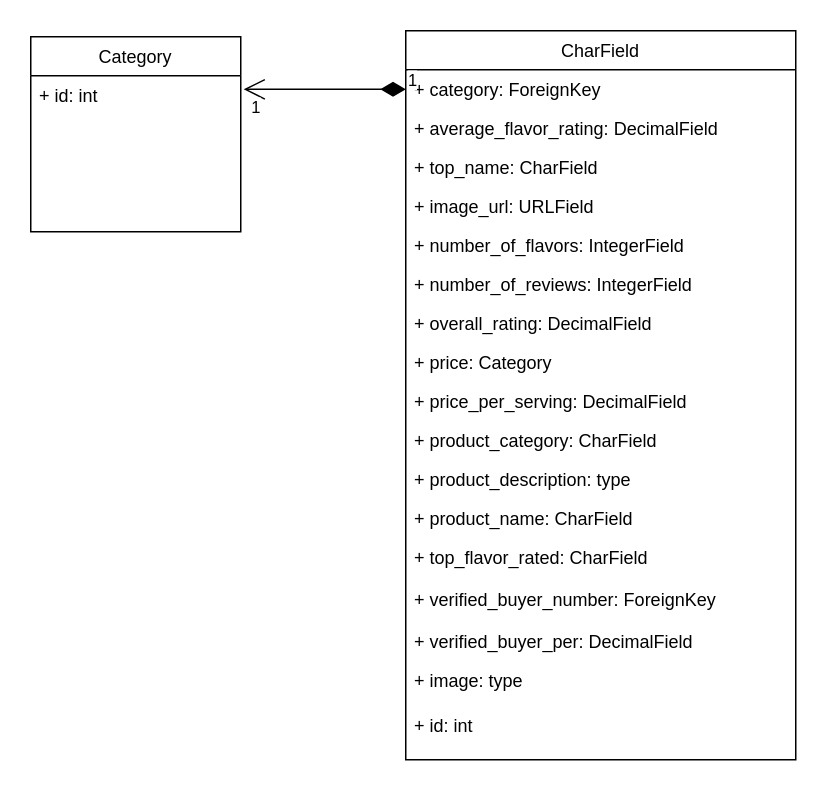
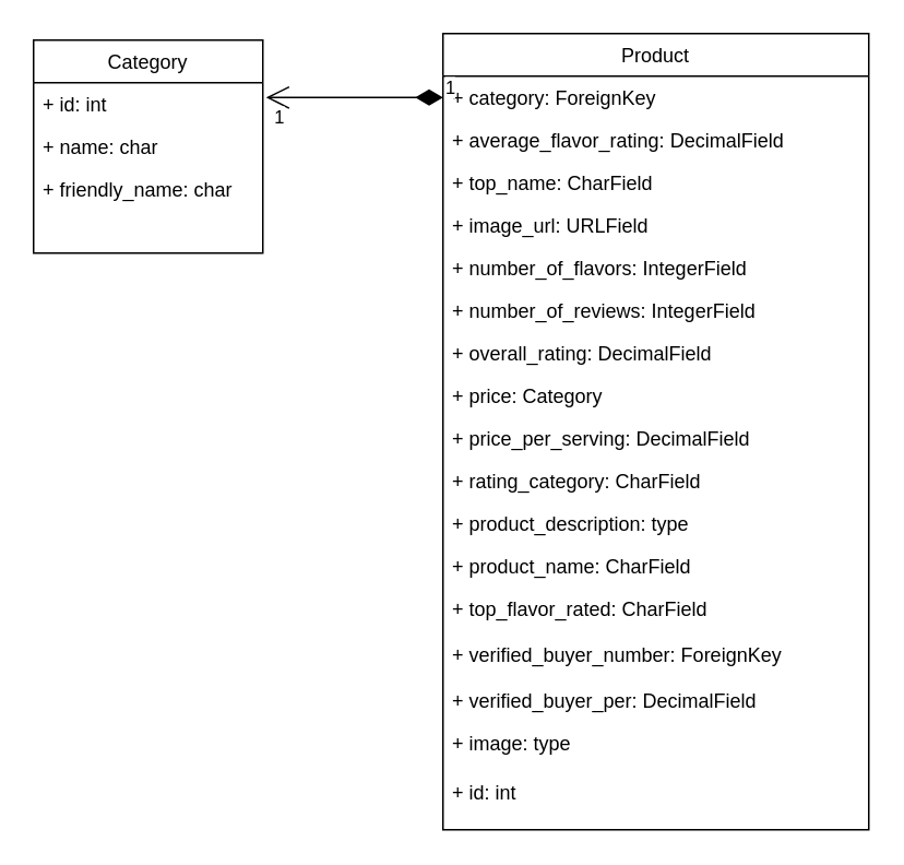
  <mxCell id="0" />
  <mxCell id="1" parent="0" />
  <mxCell id="2" value="" style="endArrow=open;strokeColor=#FF0000;endFill=1;rounded=0" parent="1" edge="1"><mxGeometry relative="1" as="geometry"><mxPoint x="84.5" y="358" as="sourcePoint" /></mxGeometry></mxCell>
  <mxCell id="3" value="" style="group" vertex="1" connectable="0" parent="1"><mxGeometry x="20" y="24" width="140" height="130" as="geometry" /></mxCell>
  <mxCell id="4" value="Category" style="swimlane;fontStyle=0;childLayout=stackLayout;horizontal=1;startSize=26;fillColor=none;horizontalStack=0;resizeParent=1;resizeParentMax=0;resizeLast=0;collapsible=1;marginBottom=0;" vertex="1" parent="3"><mxGeometry width="140" height="130" as="geometry"><mxRectangle x="180" y="150" width="90" height="26" as="alternateBounds" /></mxGeometry></mxCell>
  <mxCell id="5" value="+ id: int" style="text;strokeColor=none;fillColor=none;align=left;verticalAlign=top;spacingLeft=4;spacingRight=4;overflow=hidden;rotatable=0;points=[[0,0.5],[1,0.5]];portConstraint=eastwest;" vertex="1" parent="4"><mxGeometry y="26" width="140" height="104" as="geometry" /></mxCell>
+ <mxCell id="6" value="+ name: char" style="text;strokeColor=none;fillColor=none;align=left;verticalAlign=top;spacingLeft=4;spacingRight=4;overflow=hidden;rotatable=0;points=[[0,0.5],[1,0.5]];portConstraint=eastwest;" vertex="1" parent="3"><mxGeometry y="52" width="140" height="26" as="geometry" /></mxCell>
+ <mxCell id="7" value="+ friendly_name: char" style="text;strokeColor=none;fillColor=none;align=left;verticalAlign=top;spacingLeft=4;spacingRight=4;overflow=hidden;rotatable=0;points=[[0,0.5],[1,0.5]];portConstraint=eastwest;" vertex="1" parent="3"><mxGeometry y="78" width="140" height="26" as="geometry" /></mxCell>
  <mxCell id="8" value="" style="group" vertex="1" connectable="0" parent="1"><mxGeometry x="270" y="20" width="260" height="480" as="geometry" /></mxCell>
- <mxCell id="9" value="CharField" style="swimlane;fontStyle=0;childLayout=stackLayout;horizontal=1;startSize=26;fillColor=none;horizontalStack=0;resizeParent=1;resizeParentMax=0;resizeLast=0;collapsible=1;marginBottom=0;" vertex="1" parent="8"><mxGeometry width="260" height="486" as="geometry" /></mxCell>
+ <mxCell id="9" value="Product" style="swimlane;fontStyle=0;childLayout=stackLayout;horizontal=1;startSize=26;fillColor=none;horizontalStack=0;resizeParent=1;resizeParentMax=0;resizeLast=0;collapsible=1;marginBottom=0;" vertex="1" parent="8"><mxGeometry width="260" height="486" as="geometry" /></mxCell>
  <mxCell id="10" value="+ category: ForeignKey" style="text;strokeColor=none;fillColor=none;align=left;verticalAlign=top;spacingLeft=4;spacingRight=4;overflow=hidden;rotatable=0;points=[[0,0.5],[1,0.5]];portConstraint=eastwest;" vertex="1" parent="9"><mxGeometry y="26" width="260" height="26" as="geometry" /></mxCell>
  <mxCell id="11" value="+ average_flavor_rating: DecimalField" style="text;strokeColor=none;fillColor=none;align=left;verticalAlign=top;spacingLeft=4;spacingRight=4;overflow=hidden;rotatable=0;points=[[0,0.5],[1,0.5]];portConstraint=eastwest;" vertex="1" parent="9"><mxGeometry y="52" width="260" height="26" as="geometry" /></mxCell>
  <mxCell id="12" value="+ top_name: CharField" style="text;strokeColor=none;fillColor=none;align=left;verticalAlign=top;spacingLeft=4;spacingRight=4;overflow=hidden;rotatable=0;points=[[0,0.5],[1,0.5]];portConstraint=eastwest;" vertex="1" parent="9"><mxGeometry y="78" width="260" height="26" as="geometry" /></mxCell>
  <mxCell id="13" value="+ image_url: URLField" style="text;strokeColor=none;fillColor=none;align=left;verticalAlign=top;spacingLeft=4;spacingRight=4;overflow=hidden;rotatable=0;points=[[0,0.5],[1,0.5]];portConstraint=eastwest;" vertex="1" parent="9"><mxGeometry y="104" width="260" height="26" as="geometry" /></mxCell>
  <mxCell id="14" value="+ number_of_flavors: IntegerField" style="text;strokeColor=none;fillColor=none;align=left;verticalAlign=top;spacingLeft=4;spacingRight=4;overflow=hidden;rotatable=0;points=[[0,0.5],[1,0.5]];portConstraint=eastwest;" vertex="1" parent="9"><mxGeometry y="130" width="260" height="26" as="geometry" /></mxCell>
  <mxCell id="15" value="+ number_of_reviews: IntegerField" style="text;strokeColor=none;fillColor=none;align=left;verticalAlign=top;spacingLeft=4;spacingRight=4;overflow=hidden;rotatable=0;points=[[0,0.5],[1,0.5]];portConstraint=eastwest;" vertex="1" parent="9"><mxGeometry y="156" width="260" height="26" as="geometry" /></mxCell>
  <mxCell id="16" value="+ overall_rating: DecimalField" style="text;strokeColor=none;fillColor=none;align=left;verticalAlign=top;spacingLeft=4;spacingRight=4;overflow=hidden;rotatable=0;points=[[0,0.5],[1,0.5]];portConstraint=eastwest;" vertex="1" parent="9"><mxGeometry y="182" width="260" height="26" as="geometry" /></mxCell>
  <mxCell id="17" value="+ price: Category" style="text;strokeColor=none;fillColor=none;align=left;verticalAlign=top;spacingLeft=4;spacingRight=4;overflow=hidden;rotatable=0;points=[[0,0.5],[1,0.5]];portConstraint=eastwest;" vertex="1" parent="9"><mxGeometry y="208" width="260" height="26" as="geometry" /></mxCell>
  <mxCell id="18" value="+ price_per_serving: DecimalField" style="text;strokeColor=none;fillColor=none;align=left;verticalAlign=top;spacingLeft=4;spacingRight=4;overflow=hidden;rotatable=0;points=[[0,0.5],[1,0.5]];portConstraint=eastwest;" vertex="1" parent="9"><mxGeometry y="234" width="260" height="26" as="geometry" /></mxCell>
- <mxCell id="19" value="+ product_category: CharField" style="text;strokeColor=none;fillColor=none;align=left;verticalAlign=top;spacingLeft=4;spacingRight=4;overflow=hidden;rotatable=0;points=[[0,0.5],[1,0.5]];portConstraint=eastwest;" vertex="1" parent="9"><mxGeometry y="260" width="260" height="26" as="geometry" /></mxCell>
+ <mxCell id="19" value="+ rating_category: CharField" style="text;strokeColor=none;fillColor=none;align=left;verticalAlign=top;spacingLeft=4;spacingRight=4;overflow=hidden;rotatable=0;points=[[0,0.5],[1,0.5]];portConstraint=eastwest;" vertex="1" parent="9"><mxGeometry y="260" width="260" height="26" as="geometry" /></mxCell>
  <mxCell id="20" value="+ product_description: type" style="text;strokeColor=none;fillColor=none;align=left;verticalAlign=top;spacingLeft=4;spacingRight=4;overflow=hidden;rotatable=0;points=[[0,0.5],[1,0.5]];portConstraint=eastwest;" vertex="1" parent="9"><mxGeometry y="286" width="260" height="26" as="geometry" /></mxCell>
  <mxCell id="21" value="+ product_name: CharField" style="text;strokeColor=none;fillColor=none;align=left;verticalAlign=top;spacingLeft=4;spacingRight=4;overflow=hidden;rotatable=0;points=[[0,0.5],[1,0.5]];portConstraint=eastwest;" vertex="1" parent="9"><mxGeometry y="312" width="260" height="26" as="geometry" /></mxCell>
  <mxCell id="22" value="+ top_flavor_rated: CharField" style="text;strokeColor=none;fillColor=none;align=left;verticalAlign=top;spacingLeft=4;spacingRight=4;overflow=hidden;rotatable=0;points=[[0,0.5],[1,0.5]];portConstraint=eastwest;" vertex="1" parent="9"><mxGeometry y="338" width="260" height="82" as="geometry" /></mxCell>
  <mxCell id="23" value="+ image: type" style="text;strokeColor=none;fillColor=none;align=left;verticalAlign=top;spacingLeft=4;spacingRight=4;overflow=hidden;rotatable=0;points=[[0,0.5],[1,0.5]];portConstraint=eastwest;" vertex="1" parent="9"><mxGeometry y="420" width="260" height="30" as="geometry" /></mxCell>
  <mxCell id="24" value="+ id: int" style="text;strokeColor=none;fillColor=none;align=left;verticalAlign=top;spacingLeft=4;spacingRight=4;overflow=hidden;rotatable=0;points=[[0,0.5],[1,0.5]];portConstraint=eastwest;" vertex="1" parent="9"><mxGeometry y="450" width="260" height="36" as="geometry" /></mxCell>
  <mxCell id="25" value="+ verified_buyer_number: ForeignKey" style="text;strokeColor=none;fillColor=none;align=left;verticalAlign=top;spacingLeft=4;spacingRight=4;overflow=hidden;rotatable=0;points=[[0,0.5],[1,0.5]];portConstraint=eastwest;" vertex="1" parent="8"><mxGeometry y="366" width="260" height="52" as="geometry" /></mxCell>
  <mxCell id="26" value="+ verified_buyer_per: DecimalField" style="text;strokeColor=none;fillColor=none;align=left;verticalAlign=top;spacingLeft=4;spacingRight=4;overflow=hidden;rotatable=0;points=[[0,0.5],[1,0.5]];portConstraint=eastwest;" vertex="1" parent="8"><mxGeometry y="394" width="260" height="30" as="geometry" /></mxCell>
  <mxCell id="27" value="1" style="endArrow=open;html=1;endSize=12;startArrow=diamondThin;startSize=14;startFill=1;edgeStyle=orthogonalEdgeStyle;align=left;verticalAlign=bottom;exitX=0;exitY=0.5;exitDx=0;exitDy=0;entryX=1.014;entryY=0.087;entryDx=0;entryDy=0;entryPerimeter=0;" edge="1" parent="1" source="10" target="5"><mxGeometry x="-1" y="3" relative="1" as="geometry"><mxPoint x="250" y="290" as="sourcePoint" /><mxPoint x="170" y="290" as="targetPoint" /></mxGeometry></mxCell>
  <mxCell id="28" value="1" style="edgeLabel;html=1;align=center;verticalAlign=middle;resizable=0;points=[];" vertex="1" connectable="0" parent="27"><mxGeometry x="0.277" y="-1" relative="1" as="geometry"><mxPoint x="-31" y="11.97" as="offset" /></mxGeometry></mxCell>
